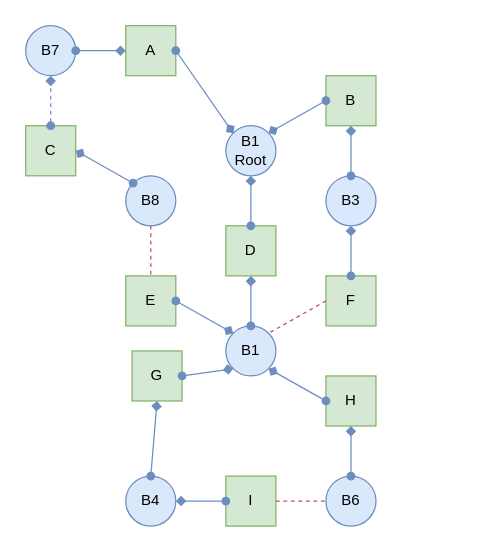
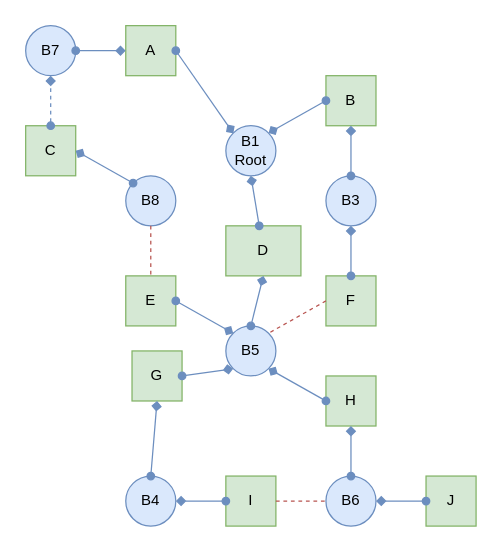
  <mxCell id="0" />
  <mxCell id="1" parent="0" />
  <mxCell id="2" value="A" style="whiteSpace=wrap;html=1;aspect=fixed;fillColor=#d5e8d4;strokeColor=#82b366;shadow=0;" vertex="1" parent="1"><mxGeometry x="100" y="20" width="40" height="40" as="geometry" /></mxCell>
  <mxCell id="3" value="B" style="whiteSpace=wrap;html=1;aspect=fixed;fillColor=#d5e8d4;strokeColor=#82b366;" vertex="1" parent="1"><mxGeometry x="260" y="60" width="40" height="40" as="geometry" /></mxCell>
- <mxCell id="4" value="D" style="whiteSpace=wrap;html=1;aspect=fixed;fillColor=#d5e8d4;strokeColor=#82b366;" vertex="1" parent="1"><mxGeometry x="180" y="180" width="40" height="40" as="geometry" /></mxCell>
+ <mxCell id="4" value="D" style="whiteSpace=wrap;html=1;aspect=fixed;fillColor=#d5e8d4;strokeColor=#82b366;" vertex="1" parent="1"><mxGeometry x="180" y="180" width="60" height="40" as="geometry" /></mxCell>
  <mxCell id="5" value="C" style="whiteSpace=wrap;html=1;aspect=fixed;fillColor=#d5e8d4;strokeColor=#82b366;" vertex="1" parent="1"><mxGeometry x="20" y="100" width="40" height="40" as="geometry" /></mxCell>
  <mxCell id="6" value="E" style="whiteSpace=wrap;html=1;aspect=fixed;fillColor=#d5e8d4;strokeColor=#82b366;" vertex="1" parent="1"><mxGeometry x="100" y="220" width="40" height="40" as="geometry" /></mxCell>
  <mxCell id="7" value="G" style="whiteSpace=wrap;html=1;aspect=fixed;fillColor=#d5e8d4;strokeColor=#82b366;" vertex="1" parent="1"><mxGeometry x="105" y="280" width="40" height="40" as="geometry" /></mxCell>
  <mxCell id="8" value="I" style="whiteSpace=wrap;html=1;aspect=fixed;fillColor=#d5e8d4;strokeColor=#82b366;" vertex="1" parent="1"><mxGeometry x="180" y="380" width="40" height="40" as="geometry" /></mxCell>
+ <mxCell id="9" value="J" style="whiteSpace=wrap;html=1;aspect=fixed;fillColor=#d5e8d4;strokeColor=#82b366;" vertex="1" parent="1"><mxGeometry x="340" y="380" width="40" height="40" as="geometry" /></mxCell>
  <mxCell id="10" value="H" style="whiteSpace=wrap;html=1;aspect=fixed;fillColor=#d5e8d4;strokeColor=#82b366;" vertex="1" parent="1"><mxGeometry x="260" y="300" width="40" height="40" as="geometry" /></mxCell>
  <mxCell id="11" value="F" style="whiteSpace=wrap;html=1;aspect=fixed;fillColor=#d5e8d4;strokeColor=#82b366;" vertex="1" parent="1"><mxGeometry x="260" y="220" width="40" height="40" as="geometry" /></mxCell>
  <mxCell id="12" value="B1&lt;br&gt;Root" style="ellipse;whiteSpace=wrap;html=1;aspect=fixed;fillColor=#dae8fc;strokeColor=#6c8ebf;" vertex="1" parent="1"><mxGeometry x="180" y="100" width="40" height="40" as="geometry" /></mxCell>
  <mxCell id="13" value="B8" style="ellipse;whiteSpace=wrap;html=1;aspect=fixed;fillColor=#dae8fc;strokeColor=#6c8ebf;" vertex="1" parent="1"><mxGeometry x="100" y="140" width="40" height="40" as="geometry" /></mxCell>
  <mxCell id="14" value="B3" style="ellipse;whiteSpace=wrap;html=1;aspect=fixed;fillColor=#dae8fc;strokeColor=#6c8ebf;" vertex="1" parent="1"><mxGeometry x="260" y="140" width="40" height="40" as="geometry" /></mxCell>
  <mxCell id="15" value="B4" style="ellipse;whiteSpace=wrap;html=1;aspect=fixed;fillColor=#dae8fc;strokeColor=#6c8ebf;" vertex="1" parent="1"><mxGeometry x="100" y="380" width="40" height="40" as="geometry" /></mxCell>
  <mxCell id="16" value="B6" style="ellipse;whiteSpace=wrap;html=1;aspect=fixed;fillColor=#dae8fc;strokeColor=#6c8ebf;" vertex="1" parent="1"><mxGeometry x="260" y="380" width="40" height="40" as="geometry" /></mxCell>
  <mxCell id="17" value="B7" style="ellipse;whiteSpace=wrap;html=1;aspect=fixed;fillColor=#dae8fc;strokeColor=#6c8ebf;" vertex="1" parent="1"><mxGeometry x="20" y="20" width="40" height="40" as="geometry" /></mxCell>
  <mxCell id="18" style="edgeStyle=none;rounded=0;orthogonalLoop=1;jettySize=auto;html=1;endArrow=none;endFill=0;fillColor=#f8cecc;strokeColor=#b85450;dashed=1;" edge="1" parent="1" source="8" target="16"><mxGeometry relative="1" as="geometry" /></mxCell>
  <mxCell id="19" style="edgeStyle=none;rounded=0;orthogonalLoop=1;jettySize=auto;html=1;entryX=1;entryY=0.5;entryDx=0;entryDy=0;endArrow=diamond;endFill=1;startArrow=oval;startFill=1;fillColor=#dae8fc;strokeColor=#6c8ebf;" edge="1" parent="1" source="8" target="15"><mxGeometry relative="1" as="geometry" /></mxCell>
  <mxCell id="20" style="edgeStyle=none;rounded=0;orthogonalLoop=1;jettySize=auto;html=1;endArrow=diamond;endFill=1;fillColor=#dae8fc;strokeColor=#6c8ebf;startArrow=oval;startFill=1;entryX=0.5;entryY=1;entryDx=0;entryDy=0;exitX=0.5;exitY=0;exitDx=0;exitDy=0;" edge="1" parent="1" source="16" target="10"><mxGeometry relative="1" as="geometry"><mxPoint x="230" y="360" as="sourcePoint" /><mxPoint x="240" y="330" as="targetPoint" /></mxGeometry></mxCell>
  <mxCell id="21" style="edgeStyle=none;rounded=0;orthogonalLoop=1;jettySize=auto;html=1;entryX=0.5;entryY=1;entryDx=0;entryDy=0;endArrow=diamond;endFill=1;fillColor=#dae8fc;strokeColor=#6c8ebf;startArrow=oval;startFill=1;" edge="1" parent="1" source="4" target="12"><mxGeometry relative="1" as="geometry"><mxPoint x="180" y="160" as="sourcePoint" /></mxGeometry></mxCell>
  <mxCell id="22" style="edgeStyle=none;rounded=0;orthogonalLoop=1;jettySize=auto;html=1;entryX=0.5;entryY=0;entryDx=0;entryDy=0;endArrow=none;endFill=0;fillColor=#f8cecc;strokeColor=#b85450;dashed=1;" edge="1" parent="1" source="13" target="6"><mxGeometry relative="1" as="geometry" /></mxCell>
  <mxCell id="23" style="edgeStyle=none;rounded=0;orthogonalLoop=1;jettySize=auto;html=1;endArrow=diamond;endFill=1;fillColor=#dae8fc;strokeColor=#6c8ebf;startArrow=oval;startFill=1;entryX=0.5;entryY=1;entryDx=0;entryDy=0;exitX=0.5;exitY=0;exitDx=0;exitDy=0;" edge="1" parent="1" source="11" target="14"><mxGeometry relative="1" as="geometry"><mxPoint x="250" y="200" as="sourcePoint" /></mxGeometry></mxCell>
- <mxCell id="24" value="B1" style="ellipse;whiteSpace=wrap;html=1;aspect=fixed;fillColor=#dae8fc;strokeColor=#6c8ebf;" vertex="1" parent="1"><mxGeometry x="180" y="260" width="40" height="40" as="geometry" /></mxCell>
+ <mxCell id="24" value="B5" style="ellipse;whiteSpace=wrap;html=1;aspect=fixed;fillColor=#dae8fc;strokeColor=#6c8ebf;" vertex="1" parent="1"><mxGeometry x="180" y="260" width="40" height="40" as="geometry" /></mxCell>
+ <mxCell id="25" style="edgeStyle=none;rounded=0;orthogonalLoop=1;jettySize=auto;html=1;entryX=1;entryY=0.5;entryDx=0;entryDy=0;endArrow=diamond;endFill=1;fillColor=#dae8fc;strokeColor=#6c8ebf;startArrow=oval;startFill=1;exitX=0;exitY=0.5;exitDx=0;exitDy=0;" edge="1" parent="1" source="9" target="16"><mxGeometry relative="1" as="geometry"><mxPoint x="320" y="440" as="sourcePoint" /></mxGeometry></mxCell>
  <mxCell id="26" style="edgeStyle=none;rounded=0;orthogonalLoop=1;jettySize=auto;html=1;exitX=1;exitY=0.5;exitDx=0;exitDy=0;endArrow=diamond;endFill=1;fillColor=#dae8fc;strokeColor=#6c8ebf;startArrow=oval;startFill=1;" edge="1" parent="1" source="2"><mxGeometry relative="1" as="geometry"><mxPoint x="186" y="106" as="targetPoint" /></mxGeometry></mxCell>
  <mxCell id="27" style="edgeStyle=none;rounded=0;orthogonalLoop=1;jettySize=auto;html=1;exitX=0;exitY=0.5;exitDx=0;exitDy=0;entryX=1;entryY=0;entryDx=0;entryDy=0;endArrow=diamond;endFill=1;fillColor=#dae8fc;strokeColor=#6c8ebf;startArrow=oval;startFill=1;" edge="1" parent="1" source="3" target="12"><mxGeometry relative="1" as="geometry" /></mxCell>
  <mxCell id="28" style="edgeStyle=none;rounded=0;orthogonalLoop=1;jettySize=auto;html=1;endArrow=diamond;endFill=1;fillColor=#dae8fc;strokeColor=#6c8ebf;startArrow=oval;startFill=1;exitX=1;exitY=0.5;exitDx=0;exitDy=0;entryX=0;entryY=0.5;entryDx=0;entryDy=0;" edge="1" parent="1" source="17" target="2"><mxGeometry relative="1" as="geometry"><mxPoint x="80" y="80" as="targetPoint" /></mxGeometry></mxCell>
  <mxCell id="29" style="edgeStyle=none;rounded=0;orthogonalLoop=1;jettySize=auto;html=1;entryX=0.5;entryY=1;entryDx=0;entryDy=0;endArrow=diamond;endFill=1;fillColor=#dae8fc;strokeColor=#6c8ebf;startArrow=oval;startFill=1;dashed=1;" edge="1" parent="1" source="5" target="17"><mxGeometry relative="1" as="geometry" /></mxCell>
  <mxCell id="30" style="edgeStyle=none;rounded=0;orthogonalLoop=1;jettySize=auto;html=1;entryX=0.5;entryY=1;entryDx=0;entryDy=0;endArrow=diamond;endFill=1;fillColor=#dae8fc;strokeColor=#6c8ebf;startArrow=oval;startFill=1;exitX=0.5;exitY=0;exitDx=0;exitDy=0;" edge="1" parent="1" source="14" target="3"><mxGeometry relative="1" as="geometry"><mxPoint x="250" y="130" as="sourcePoint" /></mxGeometry></mxCell>
  <mxCell id="31" style="edgeStyle=none;rounded=0;orthogonalLoop=1;jettySize=auto;html=1;entryX=1;entryY=0.5;entryDx=0;entryDy=0;endArrow=diamond;endFill=1;fillColor=#dae8fc;strokeColor=#6c8ebf;startArrow=oval;startFill=1;exitX=0;exitY=0;exitDx=0;exitDy=0;" edge="1" parent="1" source="13" target="5"><mxGeometry relative="1" as="geometry"><mxPoint x="80" y="170" as="sourcePoint" /></mxGeometry></mxCell>
  <mxCell id="32" style="edgeStyle=none;rounded=0;orthogonalLoop=1;jettySize=auto;html=1;entryX=0.5;entryY=1;entryDx=0;entryDy=0;endArrow=diamond;endFill=1;fillColor=#dae8fc;strokeColor=#6c8ebf;startArrow=oval;startFill=1;exitX=0.5;exitY=0;exitDx=0;exitDy=0;" edge="1" parent="1" source="24" target="4"><mxGeometry relative="1" as="geometry"><mxPoint x="170" y="240" as="sourcePoint" /></mxGeometry></mxCell>
  <mxCell id="33" style="edgeStyle=none;rounded=0;orthogonalLoop=1;jettySize=auto;html=1;entryX=1;entryY=0;entryDx=0;entryDy=0;endArrow=none;endFill=0;fillColor=#f8cecc;strokeColor=#b85450;startArrow=none;startFill=0;exitX=0;exitY=0.5;exitDx=0;exitDy=0;dashed=1;" edge="1" parent="1" source="11" target="24"><mxGeometry relative="1" as="geometry"><mxPoint x="270" y="270" as="sourcePoint" /></mxGeometry></mxCell>
  <mxCell id="34" style="edgeStyle=none;rounded=0;orthogonalLoop=1;jettySize=auto;html=1;exitX=1;exitY=0.5;exitDx=0;exitDy=0;endArrow=diamond;endFill=1;fillColor=#dae8fc;strokeColor=#6c8ebf;startArrow=oval;startFill=1;entryX=0;entryY=0;entryDx=0;entryDy=0;" edge="1" parent="1" source="6" target="24"><mxGeometry relative="1" as="geometry"><mxPoint x="150" y="270" as="targetPoint" /></mxGeometry></mxCell>
  <mxCell id="35" style="edgeStyle=none;rounded=0;orthogonalLoop=1;jettySize=auto;html=1;entryX=1;entryY=1;entryDx=0;entryDy=0;endArrow=diamond;endFill=1;fillColor=#dae8fc;strokeColor=#6c8ebf;startArrow=oval;startFill=1;exitX=0;exitY=0.5;exitDx=0;exitDy=0;" edge="1" parent="1" source="10" target="24"><mxGeometry relative="1" as="geometry"><mxPoint x="200" y="340" as="sourcePoint" /></mxGeometry></mxCell>
  <mxCell id="36" style="edgeStyle=none;rounded=0;orthogonalLoop=1;jettySize=auto;html=1;entryX=0;entryY=1;entryDx=0;entryDy=0;endArrow=diamond;endFill=1;fillColor=#dae8fc;strokeColor=#6c8ebf;startArrow=oval;startFill=1;exitX=1;exitY=0.5;exitDx=0;exitDy=0;" edge="1" parent="1" source="7" target="24"><mxGeometry relative="1" as="geometry"><mxPoint x="140" y="317" as="sourcePoint" /></mxGeometry></mxCell>
  <mxCell id="37" style="edgeStyle=none;rounded=0;orthogonalLoop=1;jettySize=auto;html=1;entryX=0.5;entryY=1;entryDx=0;entryDy=0;endArrow=diamond;endFill=1;startArrow=oval;startFill=1;fillColor=#dae8fc;strokeColor=#6c8ebf;exitX=0.5;exitY=0;exitDx=0;exitDy=0;" edge="1" parent="1" source="15" target="7"><mxGeometry relative="1" as="geometry"><mxPoint x="100" y="370" as="sourcePoint" /></mxGeometry></mxCell>
